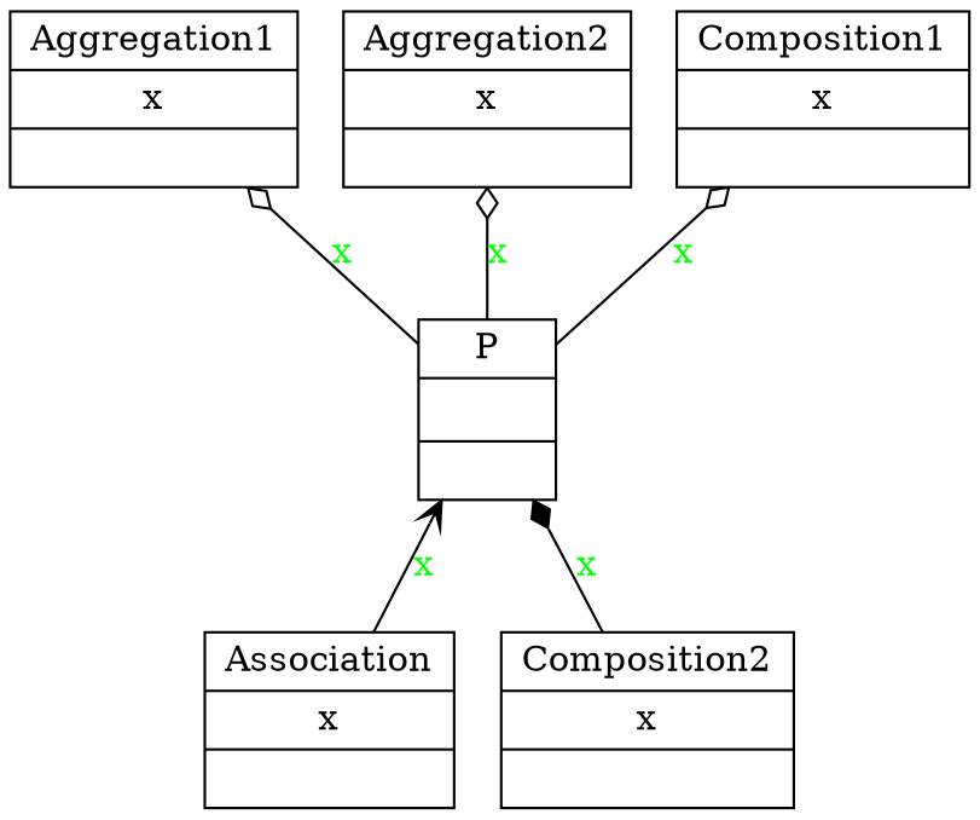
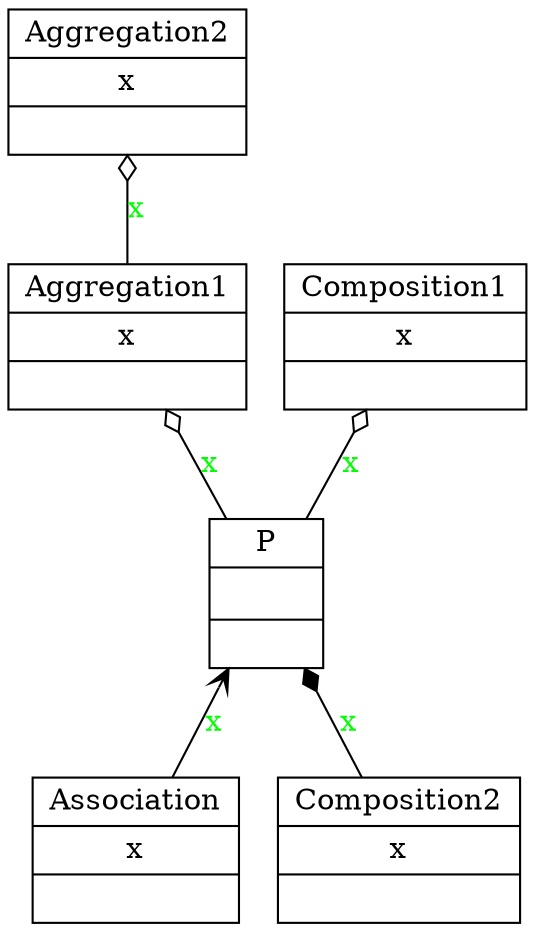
  digraph {
    rankdir=BT
    node [color=black fontcolor=black shape=record style=solid]
    edge [arrowhead=odiamond arrowtail=none fontcolor=green style=solid]
    n1 [label=<{Aggregation1|x<br ALIGN="LEFT"/>|}>]
    n2 [label=<{Aggregation2|x<br ALIGN="LEFT"/>|}>]
    n3 [label=<{Association|x<br ALIGN="LEFT"/>|}>]
    n4 [label=<{P|<br ALIGN="LEFT"/>|}>]
    n5 [label=<{Composition1|x<br ALIGN="LEFT"/>|}>]
    n6 [label=<{Composition2|x<br ALIGN="LEFT"/>|}>]
    n3 -> n4 [arrowhead=vee label=x]
    n4 -> n1 [label=x]
-   n4 -> n2 [label=x]
+   n1 -> n2 [label=x]
    n4 -> n5 [label=x]
    n6 -> n4 [arrowhead=diamond label=x]
  }
